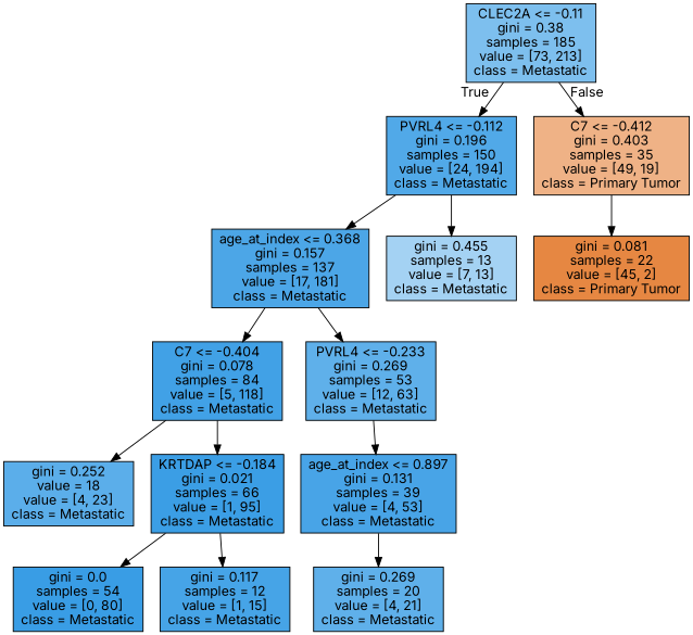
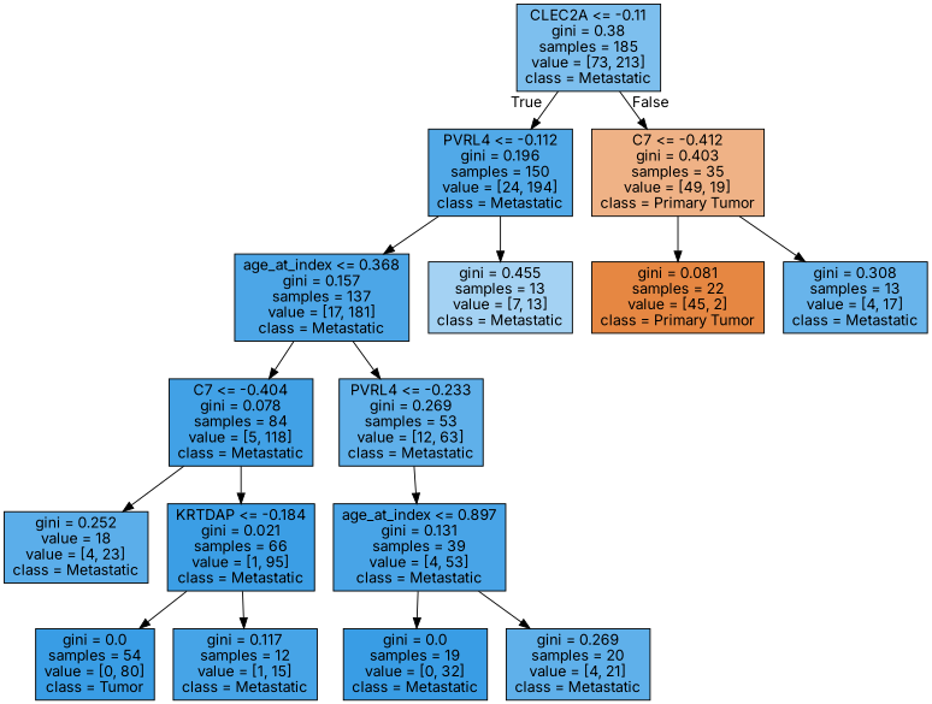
  digraph {
    fontname=Inter
    node [color=black fillcolor="#5fb0ea" fontname=Inter shape=box style=filled]
    edge [fontname=Inter]
    n1 [fillcolor="#7dbfee" label="CLEC2A <= -0.11\ngini = 0.38\nsamples = 185\nvalue = [73, 213]\nclass = Metastatic"]
    n2 [fillcolor="#51a9e8" label="PVRL4 <= -0.112\ngini = 0.196\nsamples = 150\nvalue = [24, 194]\nclass = Metastatic"]
    n3 [fillcolor="#efb286" label="C7 <= -0.412\ngini = 0.403\nsamples = 35\nvalue = [49, 19]\nclass = Primary Tumor"]
    n4 [fillcolor="#4ca6e7" label="age_at_index <= 0.368\ngini = 0.157\nsamples = 137\nvalue = [17, 181]\nclass = Metastatic"]
    n5 [fillcolor="#a4d2f3" label="gini = 0.455\nsamples = 13\nvalue = [7, 13]\nclass = Metastatic"]
    n6 [fillcolor="#e68742" label="gini = 0.081\nsamples = 22\nvalue = [45, 2]\nclass = Primary Tumor"]
+   n7 [fillcolor="#68b4eb" label="gini = 0.308\nsamples = 13\nvalue = [4, 17]\nclass = Metastatic"]
    n8 [fillcolor="#41a1e6" label="C7 <= -0.404\ngini = 0.078\nsamples = 84\nvalue = [5, 118]\nclass = Metastatic"]
    n9 [label="PVRL4 <= -0.233\ngini = 0.269\nsamples = 53\nvalue = [12, 63]\nclass = Metastatic"]
    n10 [fillcolor="#5baeea" label="gini = 0.252\nvalue = 18\nvalue = [4, 23]\nclass = Metastatic"]
    n11 [fillcolor="#3b9ee5" label="KRTDAP <= -0.184\ngini = 0.021\nsamples = 66\nvalue = [1, 95]\nclass = Metastatic"]
    n12 [fillcolor="#48a4e7" label="age_at_index <= 0.897\ngini = 0.131\nsamples = 39\nvalue = [4, 53]\nclass = Metastatic"]
-   n13 [fillcolor="#399de5" label="gini = 0.0\nsamples = 54\nvalue = [0, 80]\nclass = Metastatic"]
+   n13 [fillcolor="#399de5" label="gini = 0.0\nsamples = 54\nvalue = [0, 80]\nclass = Tumor"]
    n14 [fillcolor="#46a4e7" label="gini = 0.117\nsamples = 12\nvalue = [1, 15]\nclass = Metastatic"]
+   n15 [fillcolor="#399de5" label="gini = 0.0\nsamples = 19\nvalue = [0, 32]\nclass = Metastatic"]
    n16 [label="gini = 0.269\nsamples = 20\nvalue = [4, 21]\nclass = Metastatic"]
    n1 -> n2 [headlabel=True labelangle=45 labeldistance=2.5]
    n1 -> n3 [headlabel=False labelangle=-45 labeldistance=2.5]
    n2 -> n4
    n2 -> n5
    n3 -> n6
+   n3 -> n7
    n4 -> n8
    n4 -> n9
    n8 -> n10
    n8 -> n11
    n9 -> n12
    n11 -> n13
    n11 -> n14
+   n12 -> n15
    n12 -> n16
  }
